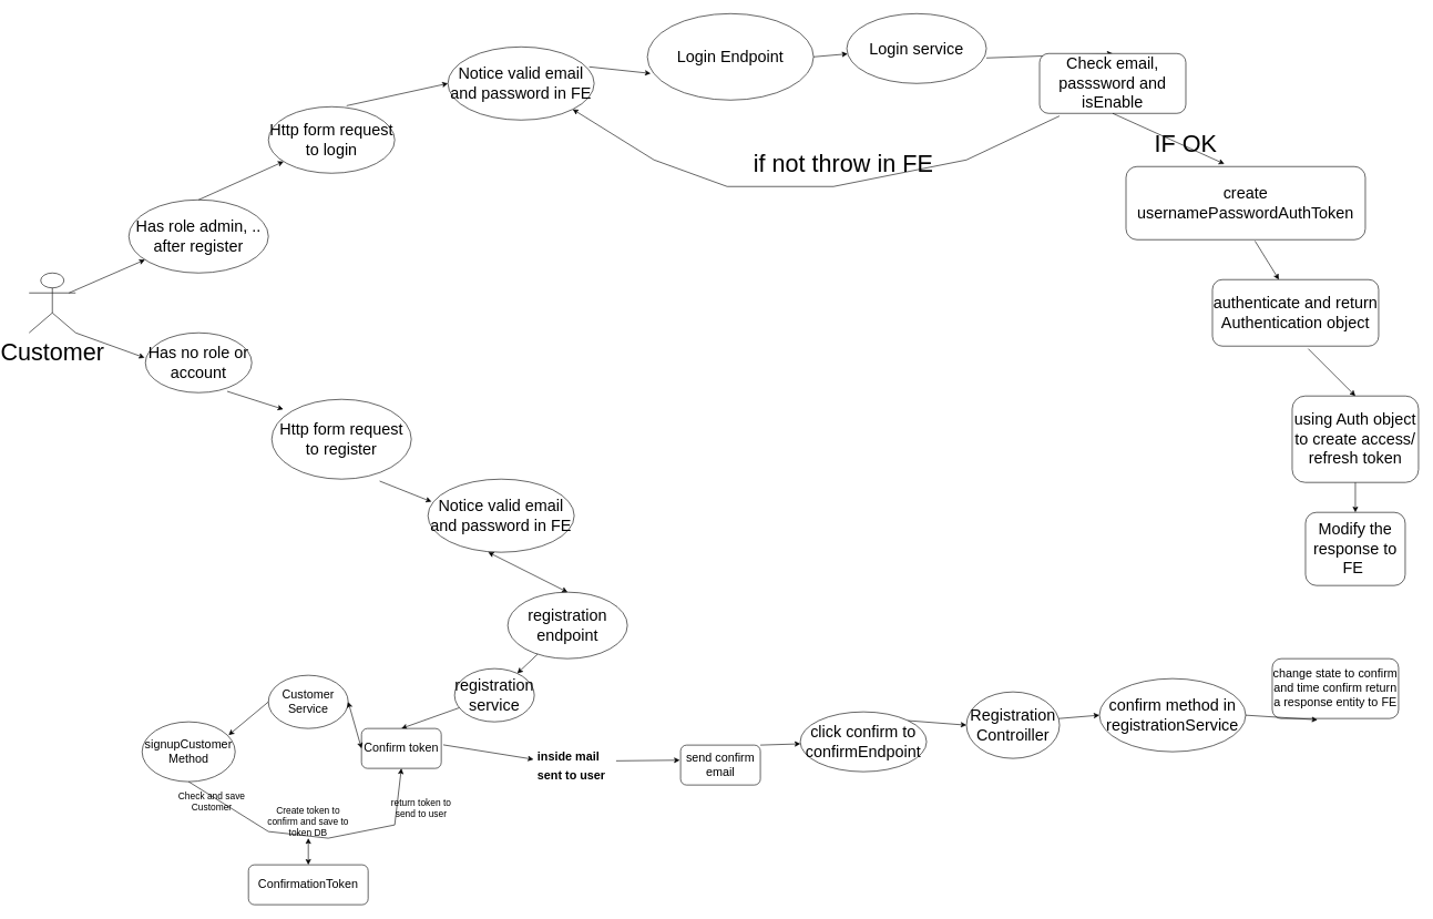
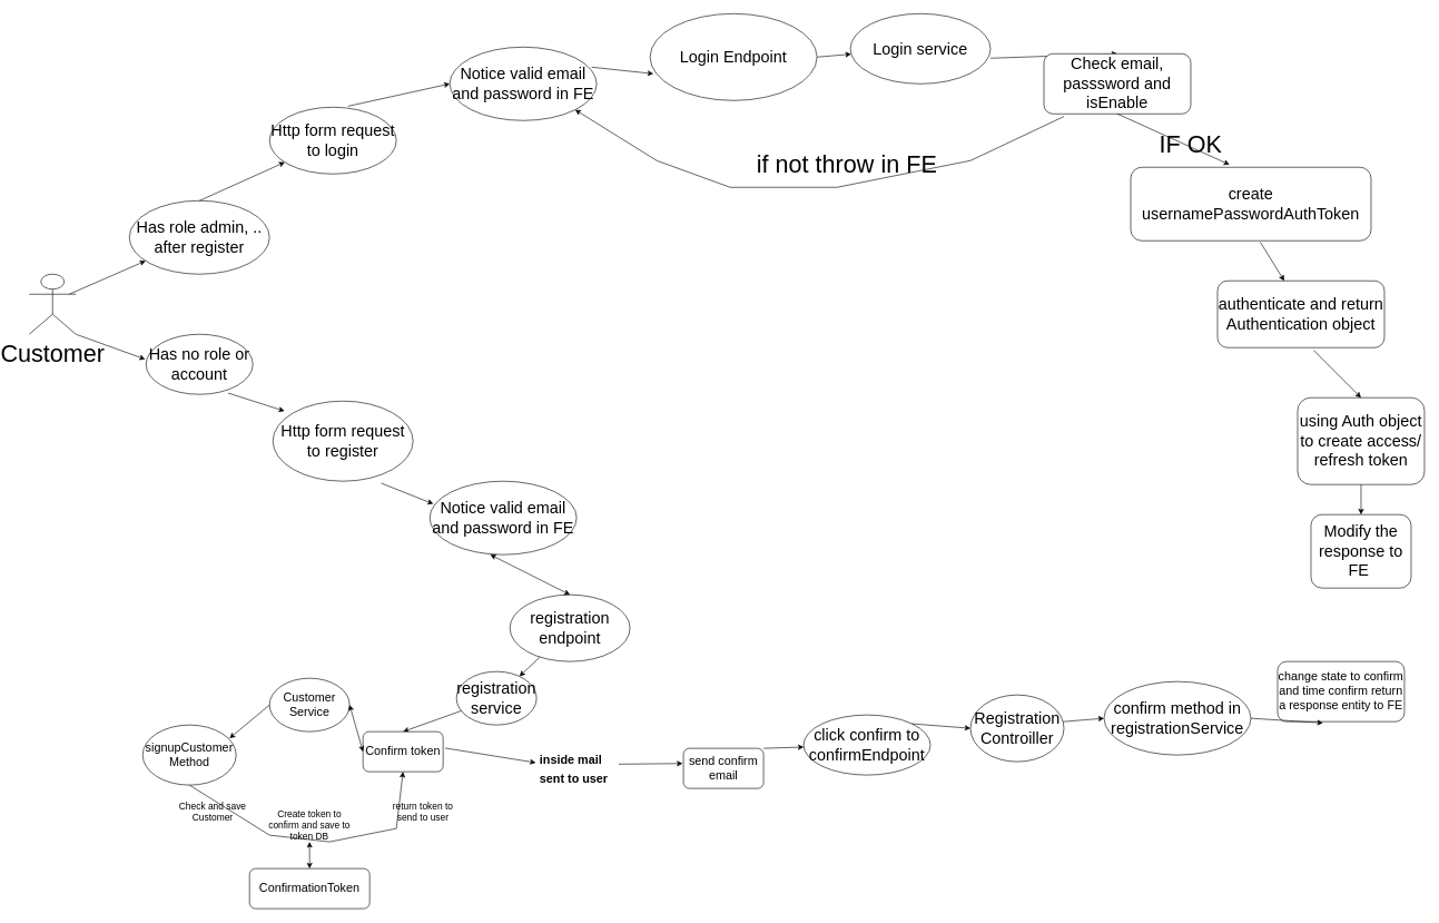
  <mxCell id="0" />
  <mxCell id="1" parent="0" />
  <mxCell id="2" value="&lt;font style=&quot;font-size: 24px;&quot;&gt;Has role admin, .. after register&lt;/font&gt;" style="ellipse;whiteSpace=wrap;html=1;align=center;" parent="1" vertex="1"><mxGeometry x="170" y="300" width="210" height="110" as="geometry" /></mxCell>
  <mxCell id="3" value="&lt;font style=&quot;font-size: 24px;&quot;&gt;Http form request to register&lt;/font&gt;" style="ellipse;whiteSpace=wrap;html=1;" parent="1" vertex="1"><mxGeometry x="385" y="600" width="210" height="120" as="geometry" /></mxCell>
  <mxCell id="4" value="&lt;font style=&quot;font-size: 24px;&quot;&gt;registration endpoint&lt;/font&gt;" style="ellipse;whiteSpace=wrap;html=1;" parent="1" vertex="1"><mxGeometry x="740" y="890" width="180" height="100" as="geometry" /></mxCell>
  <mxCell id="5" value="&lt;font style=&quot;font-size: 24px;&quot;&gt;registration service&lt;/font&gt;" style="ellipse;whiteSpace=wrap;html=1;" parent="1" vertex="1"><mxGeometry x="660" y="1005" width="120" height="80" as="geometry" /></mxCell>
  <mxCell id="6" value="" style="endArrow=classic;html=1;rounded=0;" parent="1" source="4" target="5" edge="1"><mxGeometry width="50" height="50" relative="1" as="geometry"><mxPoint x="670" y="670" as="sourcePoint" /><mxPoint x="720" y="620" as="targetPoint" /></mxGeometry></mxCell>
  <mxCell id="7" value="&lt;span style=&quot;font-size: 36px;&quot;&gt;Customer&lt;/span&gt;" style="shape=umlActor;verticalLabelPosition=bottom;verticalAlign=top;html=1;" parent="1" vertex="1"><mxGeometry x="20" y="410" width="70" height="90" as="geometry" /></mxCell>
  <mxCell id="8" value="" style="endArrow=classic;html=1;rounded=0;" parent="1" edge="1" target="2"><mxGeometry width="50" height="50" relative="1" as="geometry"><mxPoint x="80" y="440" as="sourcePoint" /><mxPoint x="210" y="250" as="targetPoint" /></mxGeometry></mxCell>
  <mxCell id="9" value="&lt;font style=&quot;font-size: 24px;&quot;&gt;Has no role or account&lt;/font&gt;" style="ellipse;whiteSpace=wrap;html=1;" parent="1" vertex="1"><mxGeometry x="195" y="500" width="160" height="90" as="geometry" /></mxCell>
  <mxCell id="10" value="" style="endArrow=classic;html=1;rounded=0;entryX=-0.008;entryY=0.416;entryDx=0;entryDy=0;entryPerimeter=0;" parent="1" target="9" edge="1"><mxGeometry width="50" height="50" relative="1" as="geometry"><mxPoint x="90" y="500" as="sourcePoint" /><mxPoint x="140" y="450" as="targetPoint" /></mxGeometry></mxCell>
  <mxCell id="11" value="" style="endArrow=classic;html=1;rounded=0;entryX=0.083;entryY=0.125;entryDx=0;entryDy=0;entryPerimeter=0;exitX=0.769;exitY=0.978;exitDx=0;exitDy=0;exitPerimeter=0;" parent="1" source="9" target="3" edge="1"><mxGeometry width="50" height="50" relative="1" as="geometry"><mxPoint y="760" as="sourcePoint" x="290" /><mxPoint x="340" y="710" as="targetPoint" /></mxGeometry></mxCell>
  <mxCell id="12" value="" style="endArrow=classic;html=1;rounded=0;entryX=0.024;entryY=0.309;entryDx=0;entryDy=0;entryPerimeter=0;exitX=0.773;exitY=1.025;exitDx=0;exitDy=0;exitPerimeter=0;" parent="1" source="3" target="13" edge="1"><mxGeometry width="50" height="50" relative="1" as="geometry"><mxPoint x="460" y="880" as="sourcePoint" /><mxPoint x="310" y="1020" as="targetPoint" /></mxGeometry></mxCell>
  <mxCell id="13" value="&lt;font style=&quot;font-size: 24px;&quot;&gt;Notice valid email and password in FE&lt;/font&gt;" style="ellipse;whiteSpace=wrap;html=1;" parent="1" vertex="1"><mxGeometry x="620" y="720" width="220" height="110" as="geometry" /></mxCell>
  <mxCell id="14" value="" style="endArrow=classic;startArrow=classic;html=1;rounded=0;entryX=0.5;entryY=0;entryDx=0;entryDy=0;exitX=0.412;exitY=1;exitDx=0;exitDy=0;exitPerimeter=0;" parent="1" source="13" target="4" edge="1"><mxGeometry width="50" height="50" relative="1" as="geometry"><mxPoint x="320" y="1150" as="sourcePoint" /><mxPoint x="370" y="1100" as="targetPoint" /></mxGeometry></mxCell>
  <mxCell id="15" value="" style="endArrow=classic;html=1;rounded=0;entryX=0.5;entryY=0;entryDx=0;entryDy=0;" parent="1" source="5" target="16" edge="1"><mxGeometry width="50" height="50" relative="1" as="geometry"><mxPoint x="610" y="1500" as="sourcePoint" /><mxPoint x="410" y="1570" as="targetPoint" /></mxGeometry></mxCell>
  <mxCell id="16" value="&lt;font style=&quot;font-size: 18px;&quot;&gt;Confirm token&lt;/font&gt;" style="rounded=1;whiteSpace=wrap;html=1;" parent="1" vertex="1"><mxGeometry x="520" y="1095" width="120" height="60" as="geometry" /></mxCell>
  <mxCell id="17" value="&lt;font style=&quot;font-size: 18px;&quot;&gt;send confirm email&lt;/font&gt;" style="rounded=1;whiteSpace=wrap;html=1;" parent="1" vertex="1"><mxGeometry x="1000" y="1120" width="120" height="60" as="geometry" /></mxCell>
  <mxCell id="18" value="" style="endArrow=classic;html=1;rounded=0;exitX=1.025;exitY=0.41;exitDx=0;exitDy=0;exitPerimeter=0;entryX=-0.01;entryY=0.378;entryDx=0;entryDy=0;entryPerimeter=0;" parent="1" source="61" target="17" edge="1"><mxGeometry width="50" height="50" relative="1" as="geometry"><mxPoint x="530" y="1590" as="sourcePoint" /><mxPoint x="580" y="1540" as="targetPoint" /></mxGeometry></mxCell>
  <mxCell id="19" value="&lt;font style=&quot;font-size: 18px;&quot;&gt;Customer Service&lt;/font&gt;" style="ellipse;whiteSpace=wrap;html=1;" parent="1" vertex="1"><mxGeometry x="380" y="1015" width="120" height="80" as="geometry" /></mxCell>
  <mxCell id="20" value="" style="endArrow=classic;startArrow=classic;html=1;rounded=0;entryX=0;entryY=0.5;entryDx=0;entryDy=0;exitX=1;exitY=0.5;exitDx=0;exitDy=0;" parent="1" source="19" target="16" edge="1"><mxGeometry width="50" height="50" relative="1" as="geometry"><mxPoint x="190" y="1480" as="sourcePoint" /><mxPoint x="240" y="1430" as="targetPoint" /></mxGeometry></mxCell>
  <mxCell id="21" value="&lt;font style=&quot;font-size: 18px;&quot;&gt;signupCustomer Method&lt;/font&gt;" style="ellipse;whiteSpace=wrap;html=1;" parent="1" vertex="1"><mxGeometry x="190" y="1085" width="140" height="90" as="geometry" /></mxCell>
  <mxCell id="22" value="" style="endArrow=classic;html=1;rounded=0;entryX=0.929;entryY=0.222;entryDx=0;entryDy=0;entryPerimeter=0;exitX=0;exitY=0.5;exitDx=0;exitDy=0;" parent="1" source="19" target="21" edge="1"><mxGeometry width="50" height="50" relative="1" as="geometry"><mxPoint x="110" y="1450" as="sourcePoint" /><mxPoint x="160" y="1400" as="targetPoint" /></mxGeometry></mxCell>
  <mxCell id="23" value="" style="endArrow=classic;html=1;rounded=0;exitX=0.5;exitY=1;exitDx=0;exitDy=0;entryX=0.5;entryY=1;entryDx=0;entryDy=0;" parent="1" source="21" target="16" edge="1"><mxGeometry width="50" height="50" relative="1" as="geometry"><mxPoint x="-70" y="1690" as="sourcePoint" /><mxPoint x="390" y="1640" as="targetPoint" /><Array as="points"><mxPoint x="380" y="1250" /><mxPoint x="470" y="1260" /><mxPoint x="570" y="1240" /></Array></mxGeometry></mxCell>
- <mxCell id="24" value="&lt;font style=&quot;font-size: 14px;&quot;&gt;Check and save Customer&lt;/font&gt;" style="text;html=1;strokeColor=none;fillColor=none;align=center;verticalAlign=middle;whiteSpace=wrap;rounded=0;" parent="1" vertex="1"><mxGeometry x="230" y="1175" width="130" height="60" as="geometry" /></mxCell>
+ <mxCell id="24" value="&lt;font style=&quot;font-size: 14px;&quot;&gt;Check and save Customer&lt;/font&gt;" style="text;html=1;strokeColor=none;fillColor=none;align=center;verticalAlign=middle;whiteSpace=wrap;rounded=0;" parent="1" vertex="1"><mxGeometry x="230" y="1185" width="130" height="60" as="geometry" /></mxCell>
  <mxCell id="25" value="&lt;font style=&quot;font-size: 14px;&quot;&gt;Create token to confirm and save to token DB&lt;/font&gt;" style="text;html=1;strokeColor=none;fillColor=none;align=center;verticalAlign=middle;whiteSpace=wrap;rounded=0;" parent="1" vertex="1"><mxGeometry x="375" y="1210" width="130" height="50" as="geometry" /></mxCell>
  <mxCell id="26" value="&lt;font style=&quot;font-size: 14px;&quot;&gt;return token to send to user&lt;/font&gt;" style="text;html=1;strokeColor=none;fillColor=none;align=center;verticalAlign=middle;whiteSpace=wrap;rounded=0;" parent="1" vertex="1"><mxGeometry x="550" y="1200" width="120" height="30" as="geometry" /></mxCell>
  <mxCell id="27" value="" style="endArrow=classic;startArrow=classic;html=1;rounded=0;" parent="1" source="25" target="28" edge="1"><mxGeometry width="50" height="50" relative="1" as="geometry"><mxPoint x="60" y="1900" as="sourcePoint" /><mxPoint x="110" y="1850" as="targetPoint" /></mxGeometry></mxCell>
  <mxCell id="28" value="&lt;font style=&quot;font-size: 18px;&quot;&gt;ConfirmationToken&lt;/font&gt;" style="rounded=1;whiteSpace=wrap;html=1;" parent="1" vertex="1"><mxGeometry x="350" y="1300" width="180" height="60" as="geometry" /></mxCell>
  <mxCell id="29" value="&lt;font style=&quot;font-size: 24px;&quot;&gt;click confirm to confirmEndpoint&lt;/font&gt;" style="ellipse;whiteSpace=wrap;html=1;" parent="1" vertex="1"><mxGeometry x="1180" y="1070" width="190" height="90" as="geometry" /></mxCell>
  <mxCell id="30" value="" style="endArrow=classic;html=1;rounded=0;exitX=1;exitY=0;exitDx=0;exitDy=0;" parent="1" source="17" target="29" edge="1"><mxGeometry width="50" height="50" relative="1" as="geometry"><mxPoint x="960" y="1590" as="sourcePoint" /><mxPoint x="830" y="1580" as="targetPoint" /></mxGeometry></mxCell>
  <mxCell id="31" value="&lt;font style=&quot;font-size: 24px;&quot;&gt;Registration Controiller&lt;/font&gt;" style="ellipse;whiteSpace=wrap;html=1;" parent="1" vertex="1"><mxGeometry x="1430" y="1040" width="140" height="100" as="geometry" /></mxCell>
  <mxCell id="32" value="" style="endArrow=classic;html=1;rounded=0;exitX=1;exitY=0;exitDx=0;exitDy=0;entryX=0;entryY=0.5;entryDx=0;entryDy=0;" parent="1" source="29" target="31" edge="1"><mxGeometry width="50" height="50" relative="1" as="geometry"><mxPoint x="1010" y="1950" as="sourcePoint" /><mxPoint x="1060" y="1900" as="targetPoint" /></mxGeometry></mxCell>
  <mxCell id="33" value="&lt;font style=&quot;font-size: 24px;&quot;&gt;confirm method in registrationService&lt;/font&gt;" style="ellipse;whiteSpace=wrap;html=1;" parent="1" vertex="1"><mxGeometry x="1630" y="1020" width="220" height="110" as="geometry" /></mxCell>
  <mxCell id="34" value="&lt;font style=&quot;font-size: 18px;&quot;&gt;change state to confirm and time confirm return a response entity to FE&lt;/font&gt;" style="rounded=1;whiteSpace=wrap;html=1;" parent="1" vertex="1"><mxGeometry x="1890" y="990" width="190" height="90" as="geometry" /></mxCell>
  <mxCell id="35" value="" style="endArrow=classic;html=1;rounded=0;exitX=0.99;exitY=0.401;exitDx=0;exitDy=0;entryX=0;entryY=0.5;entryDx=0;entryDy=0;exitPerimeter=0;" parent="1" source="31" target="33" edge="1"><mxGeometry width="50" height="50" relative="1" as="geometry"><mxPoint x="950" y="2330" as="sourcePoint" /><mxPoint x="1000" y="2280" as="targetPoint" /></mxGeometry></mxCell>
  <mxCell id="36" value="" style="endArrow=classic;html=1;rounded=0;exitX=1;exitY=0.5;exitDx=0;exitDy=0;entryX=0.358;entryY=1.022;entryDx=0;entryDy=0;entryPerimeter=0;" parent="1" source="33" target="34" edge="1"><mxGeometry width="50" height="50" relative="1" as="geometry"><mxPoint x="950" y="2330" as="sourcePoint" /><mxPoint x="1000" y="2280" as="targetPoint" /></mxGeometry></mxCell>
  <mxCell id="37" style="edgeStyle=orthogonalEdgeStyle;rounded=0;orthogonalLoop=1;jettySize=auto;html=1;exitX=0.5;exitY=1;exitDx=0;exitDy=0;" parent="1" source="33" target="33" edge="1"><mxGeometry relative="1" as="geometry" /></mxCell>
  <mxCell id="38" style="edgeStyle=orthogonalEdgeStyle;rounded=0;orthogonalLoop=1;jettySize=auto;html=1;exitX=0.5;exitY=1;exitDx=0;exitDy=0;" parent="1" source="61" target="61" edge="1"><mxGeometry relative="1" as="geometry" /></mxCell>
  <mxCell id="39" value="&lt;font style=&quot;font-size: 24px;&quot;&gt;Http form request to login&lt;/font&gt;" style="ellipse;whiteSpace=wrap;html=1;" vertex="1" parent="1"><mxGeometry x="380" y="160" width="190" height="100" as="geometry" /></mxCell>
  <mxCell id="40" value="" style="endArrow=classic;html=1;rounded=0;exitX=0.5;exitY=0;exitDx=0;exitDy=0;" edge="1" parent="1" source="2" target="39"><mxGeometry width="50" height="50" relative="1" as="geometry"><mxPoint x="700" y="80" as="sourcePoint" /><mxPoint x="1160" y="230" as="targetPoint" /></mxGeometry></mxCell>
  <mxCell id="41" value="&lt;font style=&quot;font-size: 24px;&quot;&gt;Notice valid email and password in FE&lt;/font&gt;" style="ellipse;whiteSpace=wrap;html=1;" vertex="1" parent="1"><mxGeometry x="650" y="70" width="220" height="110" as="geometry" /></mxCell>
  <mxCell id="42" value="" style="endArrow=classic;html=1;rounded=0;exitX=0.619;exitY=-0.015;exitDx=0;exitDy=0;exitPerimeter=0;entryX=0;entryY=0.5;entryDx=0;entryDy=0;" edge="1" parent="1" source="39" target="41"><mxGeometry width="50" height="50" relative="1" as="geometry"><mxPoint x="1160" y="170" as="sourcePoint" /><mxPoint x="1210" y="120" as="targetPoint" /></mxGeometry></mxCell>
  <mxCell id="43" value="&lt;font style=&quot;font-size: 24px;&quot;&gt;Login Endpoint&lt;/font&gt;" style="ellipse;whiteSpace=wrap;html=1;" vertex="1" parent="1"><mxGeometry x="950" y="20" width="250" height="130" as="geometry" /></mxCell>
  <mxCell id="44" value="" style="endArrow=classic;html=1;rounded=0;exitX=0.966;exitY=0.273;exitDx=0;exitDy=0;exitPerimeter=0;entryX=0.02;entryY=0.692;entryDx=0;entryDy=0;entryPerimeter=0;" edge="1" parent="1" source="41" target="43"><mxGeometry width="50" height="50" relative="1" as="geometry"><mxPoint x="1230" y="300" as="sourcePoint" /><mxPoint x="1280" y="250" as="targetPoint" /></mxGeometry></mxCell>
  <mxCell id="45" value="&lt;font style=&quot;font-size: 24px;&quot;&gt;Login service&lt;/font&gt;" style="ellipse;whiteSpace=wrap;html=1;" vertex="1" parent="1"><mxGeometry x="1250" y="20" width="210" height="105" as="geometry" /></mxCell>
  <mxCell id="46" value="" style="endArrow=classic;html=1;rounded=0;exitX=1;exitY=0.5;exitDx=0;exitDy=0;" edge="1" parent="1" source="43" target="45"><mxGeometry width="50" height="50" relative="1" as="geometry"><mxPoint x="1540" y="-250" as="sourcePoint" /><mxPoint x="1590" y="-300" as="targetPoint" /></mxGeometry></mxCell>
  <mxCell id="47" value="" style="endArrow=classic;html=1;rounded=0;exitX=1;exitY=0.635;exitDx=0;exitDy=0;exitPerimeter=0;entryX=0.5;entryY=0;entryDx=0;entryDy=0;" edge="1" parent="1" source="45" target="48"><mxGeometry width="50" height="50" relative="1" as="geometry"><mxPoint x="1540" y="-250" as="sourcePoint" /><mxPoint x="1740" y="-270" as="targetPoint" /></mxGeometry></mxCell>
  <mxCell id="48" value="&lt;font style=&quot;font-size: 24px;&quot;&gt;Check email, passsword and isEnable&lt;/font&gt;" style="rounded=1;whiteSpace=wrap;html=1;" vertex="1" parent="1"><mxGeometry x="1540" y="80" width="220" height="90" as="geometry" /></mxCell>
  <mxCell id="49" value="" style="endArrow=classic;html=1;rounded=0;entryX=1;entryY=1;entryDx=0;entryDy=0;exitX=0.136;exitY=1.044;exitDx=0;exitDy=0;exitPerimeter=0;" edge="1" parent="1" source="48" target="41"><mxGeometry width="50" height="50" relative="1" as="geometry"><mxPoint x="1720" y="-190" as="sourcePoint" /><mxPoint x="1830" y="-400" as="targetPoint" /><Array as="points"><mxPoint x="1430" y="240" /><mxPoint x="1230" y="280" /><mxPoint x="1070" y="280" /><mxPoint x="960" y="240" /></Array></mxGeometry></mxCell>
  <mxCell id="50" value="&lt;font style=&quot;font-size: 36px;&quot;&gt;if not throw in FE&lt;/font&gt;" style="text;html=1;strokeColor=none;fillColor=none;align=center;verticalAlign=middle;whiteSpace=wrap;rounded=0;" vertex="1" parent="1"><mxGeometry x="1085" y="230" width="320" height="30" as="geometry" /></mxCell>
  <mxCell id="51" value="" style="endArrow=classic;html=1;rounded=0;exitX=0.5;exitY=1;exitDx=0;exitDy=0;entryX=0.411;entryY=-0.036;entryDx=0;entryDy=0;entryPerimeter=0;" edge="1" parent="1" source="48" target="53"><mxGeometry width="50" height="50" relative="1" as="geometry"><mxPoint x="1780" y="40" as="sourcePoint" /><mxPoint x="2040" y="-20" as="targetPoint" /></mxGeometry></mxCell>
  <mxCell id="52" value="&lt;font style=&quot;font-size: 36px;&quot;&gt;IF OK&lt;/font&gt;" style="text;html=1;strokeColor=none;fillColor=none;align=center;verticalAlign=middle;whiteSpace=wrap;rounded=0;" vertex="1" parent="1"><mxGeometry x="1700" y="200" width="120" height="30" as="geometry" /></mxCell>
  <mxCell id="53" value="&lt;font style=&quot;font-size: 24px;&quot;&gt;create usernamePasswordAuthToken&lt;/font&gt;" style="rounded=1;whiteSpace=wrap;html=1;" vertex="1" parent="1"><mxGeometry x="1670" y="250" width="360" height="110" as="geometry" /></mxCell>
  <mxCell id="54" value="&lt;font style=&quot;font-size: 24px;&quot;&gt;authenticate and return Authentication object&lt;/font&gt;" style="rounded=1;whiteSpace=wrap;html=1;" vertex="1" parent="1"><mxGeometry x="1800" y="420" width="250" height="100" as="geometry" /></mxCell>
  <mxCell id="55" value="" style="endArrow=classic;html=1;rounded=0;exitX=0.539;exitY=1.018;exitDx=0;exitDy=0;exitPerimeter=0;entryX=0.4;entryY=0;entryDx=0;entryDy=0;entryPerimeter=0;" edge="1" parent="1" source="53" target="54"><mxGeometry width="50" height="50" relative="1" as="geometry"><mxPoint x="1800" y="390" as="sourcePoint" /><mxPoint x="1850" y="340" as="targetPoint" /></mxGeometry></mxCell>
  <mxCell id="56" value="&lt;font style=&quot;font-size: 24px;&quot;&gt;using Auth object to create access/ refresh token&lt;/font&gt;" style="rounded=1;whiteSpace=wrap;html=1;" vertex="1" parent="1"><mxGeometry x="1920" y="595" width="190" height="130" as="geometry" /></mxCell>
  <mxCell id="57" value="" style="endArrow=classic;html=1;rounded=0;exitX=0.576;exitY=1.04;exitDx=0;exitDy=0;exitPerimeter=0;entryX=0.5;entryY=0;entryDx=0;entryDy=0;" edge="1" parent="1" source="54" target="56"><mxGeometry width="50" height="50" relative="1" as="geometry"><mxPoint x="1460" y="350" as="sourcePoint" /><mxPoint x="1510" y="300" as="targetPoint" /></mxGeometry></mxCell>
  <mxCell id="58" value="&lt;font style=&quot;font-size: 24px;&quot;&gt;Modify the response to FE&amp;nbsp;&lt;/font&gt;" style="rounded=1;whiteSpace=wrap;html=1;" vertex="1" parent="1"><mxGeometry x="1940" y="770" width="150" height="110" as="geometry" /></mxCell>
  <mxCell id="59" value="" style="endArrow=classic;html=1;rounded=0;exitX=0.5;exitY=1;exitDx=0;exitDy=0;entryX=0.5;entryY=0;entryDx=0;entryDy=0;" edge="1" parent="1" source="56" target="58"><mxGeometry width="50" height="50" relative="1" as="geometry"><mxPoint x="1620" y="540" as="sourcePoint" /><mxPoint x="1670" y="490" as="targetPoint" /></mxGeometry></mxCell>
  <mxCell id="60" value="" style="endArrow=classic;html=1;rounded=0;exitX=1.025;exitY=0.41;exitDx=0;exitDy=0;exitPerimeter=0;entryX=-0.01;entryY=0.378;entryDx=0;entryDy=0;entryPerimeter=0;" edge="1" parent="1" source="16" target="61"><mxGeometry width="50" height="50" relative="1" as="geometry"><mxPoint x="643" y="1505" as="sourcePoint" /><mxPoint x="1024" y="1423" as="targetPoint" /></mxGeometry></mxCell>
  <mxCell id="61" value="&lt;h1&gt;&lt;font style=&quot;font-size: 18px;&quot;&gt;inside mail sent to user&lt;/font&gt;&lt;/h1&gt;" style="text;html=1;strokeColor=none;fillColor=none;spacing=5;spacingTop=-20;whiteSpace=wrap;overflow=hidden;rounded=0;" parent="1" vertex="1"><mxGeometry x="780" y="1115" width="120" height="70" as="geometry" /></mxCell>
